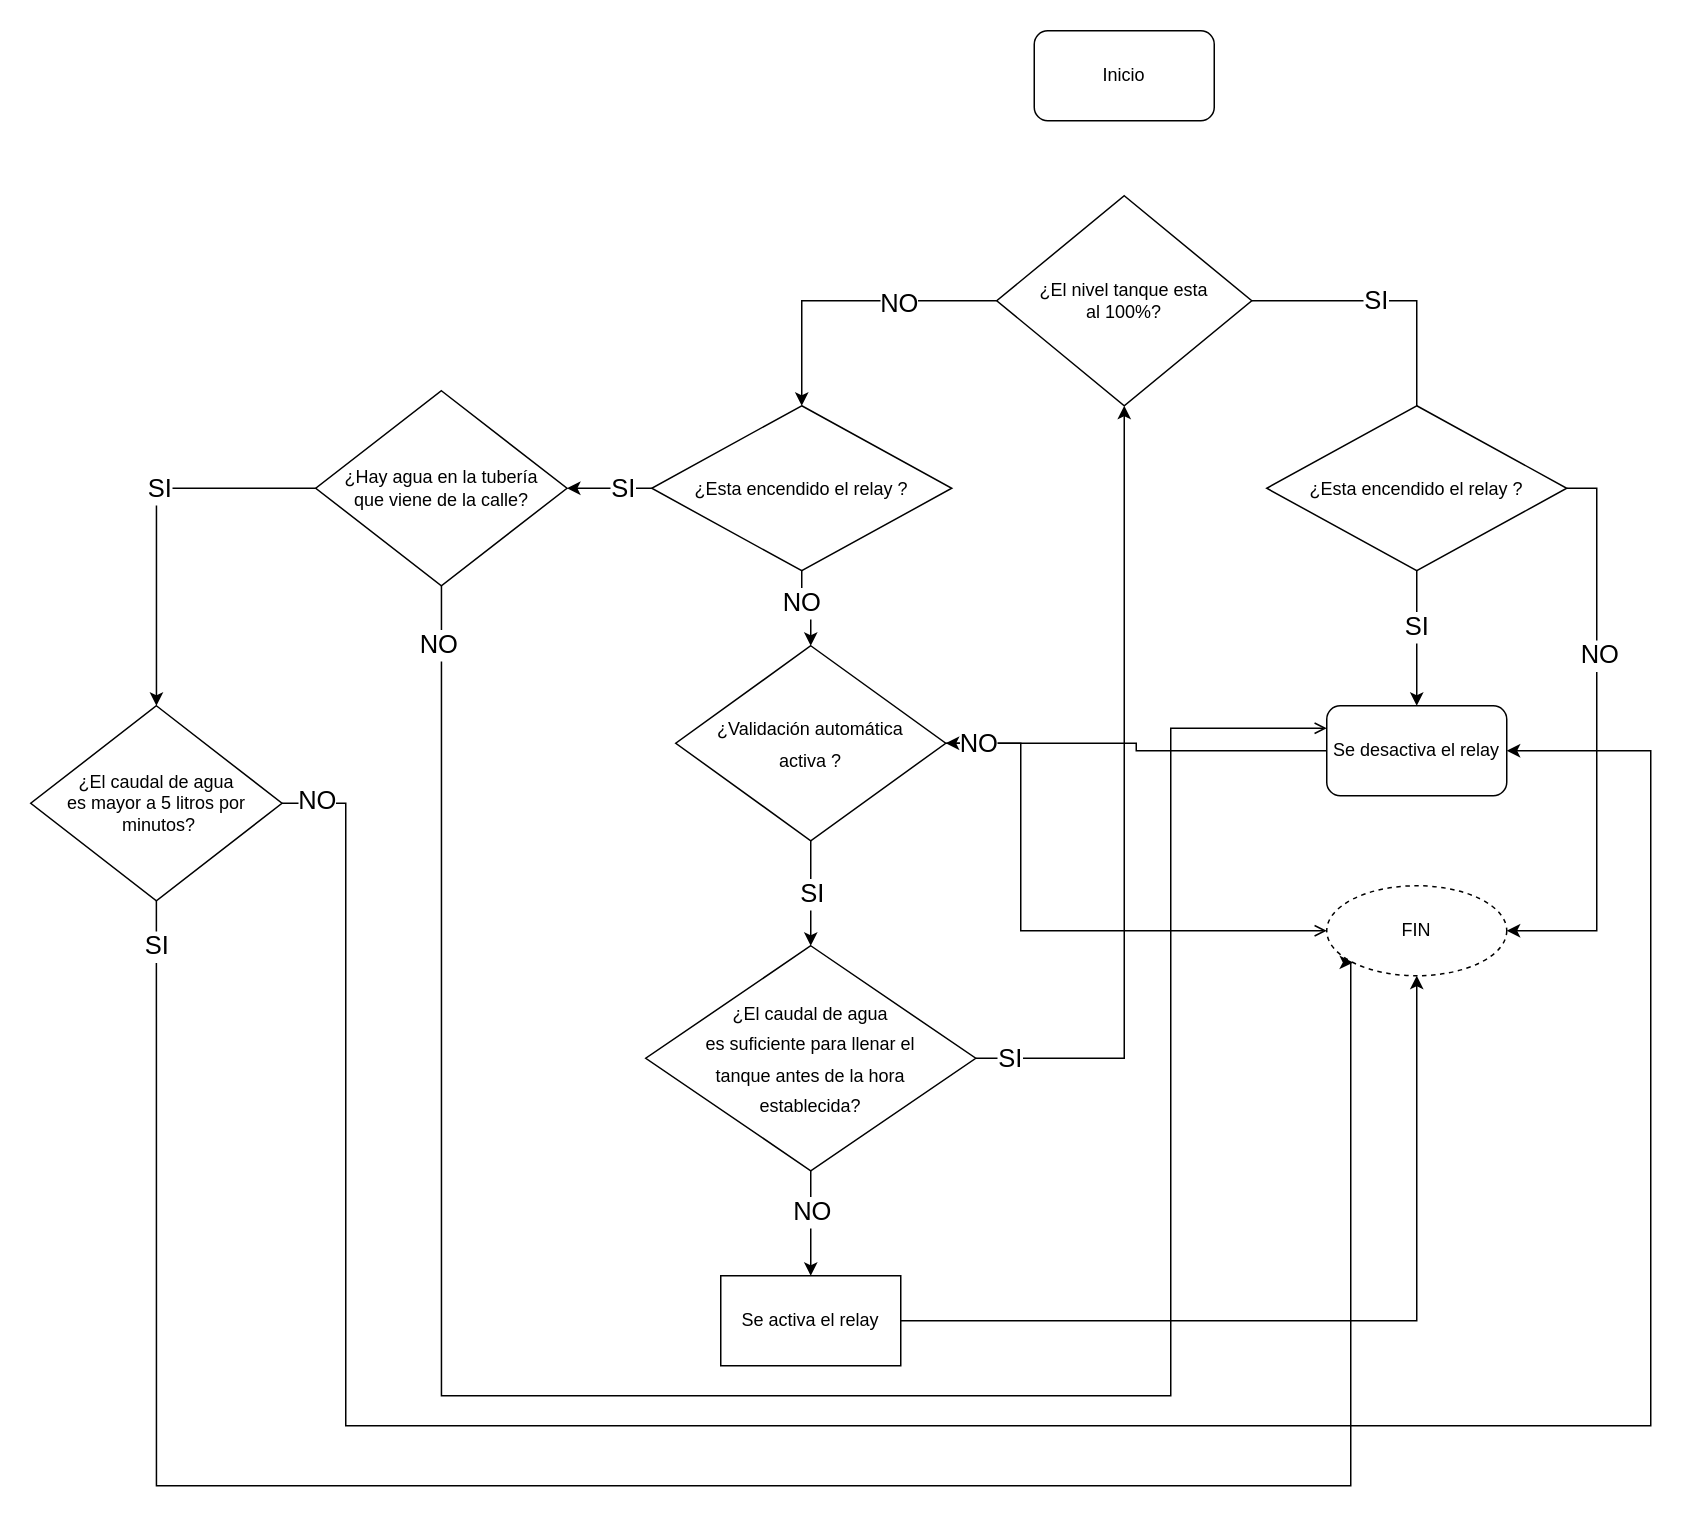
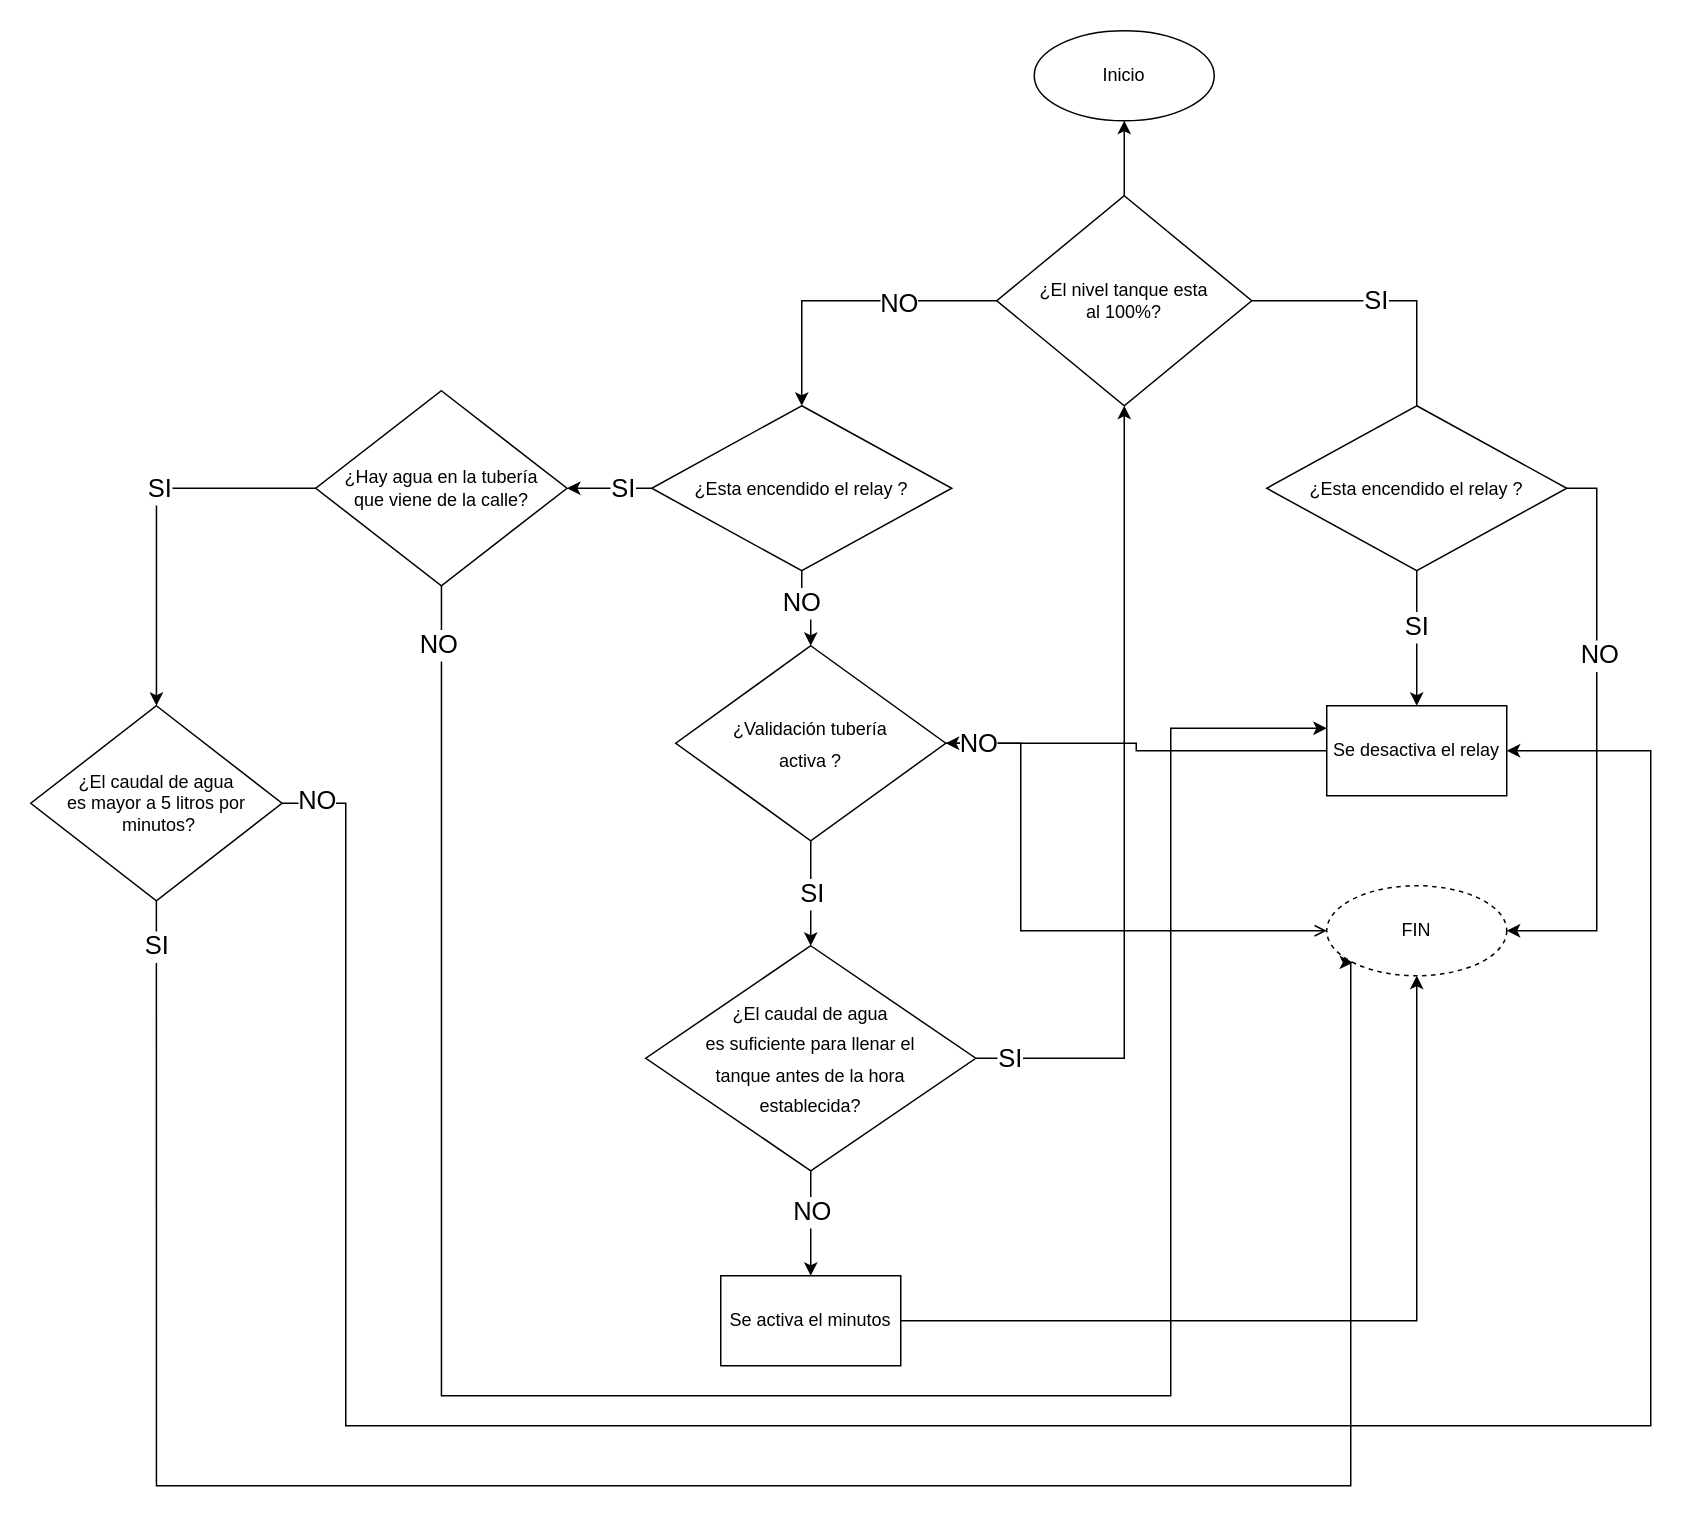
  <mxCell id="0" />
  <mxCell id="1" parent="0" />
  <mxCell id="2" style="edgeStyle=orthogonalEdgeStyle;rounded=0;orthogonalLoop=1;jettySize=auto;html=1;entryX=0.5;entryY=0;entryDx=0;entryDy=0;" parent="1" target="26" edge="1"><mxGeometry relative="1" as="geometry"><mxPoint x="944" y="290" as="targetPoint" /><Array as="points"><mxPoint x="944" y="200" /><mxPoint x="944" y="320" /></Array><mxPoint x="834" y="200" as="sourcePoint" /></mxGeometry></mxCell>
  <mxCell id="3" value="SI" style="edgeLabel;html=1;align=center;verticalAlign=middle;resizable=0;points=[];fontSize=17;" parent="2" vertex="1" connectable="0"><mxGeometry x="-0.567" y="-3" relative="1" as="geometry"><mxPoint x="21" y="-3" as="offset" /></mxGeometry></mxCell>
  <mxCell id="4" style="edgeStyle=orthogonalEdgeStyle;rounded=0;orthogonalLoop=1;jettySize=auto;html=1;fontSize=17;entryX=0.5;entryY=0;entryDx=0;entryDy=0;" parent="1" source="7" target="32" edge="1"><mxGeometry relative="1" as="geometry"><mxPoint x="530" y="250" as="targetPoint" /><Array as="points"><mxPoint x="534" y="200" /></Array><mxPoint x="664" y="200" as="sourcePoint" /></mxGeometry></mxCell>
  <mxCell id="5" value="NO" style="edgeLabel;html=1;align=center;verticalAlign=middle;resizable=0;points=[];fontSize=17;" parent="4" vertex="1" connectable="0"><mxGeometry x="-0.338" y="2" relative="1" as="geometry"><mxPoint as="offset" /></mxGeometry></mxCell>
+ <mxCell id="6" value="" style="edgeStyle=orthogonalEdgeStyle;rounded=0;orthogonalLoop=1;jettySize=auto;html=1;fontSize=17;" edge="1" parent="1" source="7" target="38"><mxGeometry relative="1" as="geometry" /></mxCell>
  <mxCell id="7" value="¿El nivel tanque esta &lt;br&gt;al 100%?" style="rhombus;whiteSpace=wrap;html=1;" parent="1" vertex="1"><mxGeometry x="664" y="130" width="170" height="140" as="geometry" /></mxCell>
  <mxCell id="8" style="edgeStyle=orthogonalEdgeStyle;rounded=0;orthogonalLoop=1;jettySize=auto;html=1;fontSize=12;entryX=0.5;entryY=0;entryDx=0;entryDy=0;" parent="1" source="12" target="19" edge="1"><mxGeometry relative="1" as="geometry"><mxPoint x="430" y="630" as="targetPoint" /><mxPoint x="534" y="420" as="sourcePoint" /></mxGeometry></mxCell>
  <mxCell id="9" value="NO" style="edgeLabel;html=1;align=center;verticalAlign=middle;resizable=0;points=[];fontSize=17;" vertex="1" connectable="0" parent="8"><mxGeometry x="-0.224" relative="1" as="geometry"><mxPoint as="offset" /></mxGeometry></mxCell>
  <mxCell id="10" style="edgeStyle=orthogonalEdgeStyle;rounded=0;orthogonalLoop=1;jettySize=auto;html=1;entryX=0.5;entryY=1;entryDx=0;entryDy=0;fontSize=17;" edge="1" parent="1" source="12" target="7"><mxGeometry relative="1" as="geometry" /></mxCell>
  <mxCell id="11" value="SI" style="edgeLabel;html=1;align=center;verticalAlign=middle;resizable=0;points=[];fontSize=17;" vertex="1" connectable="0" parent="10"><mxGeometry x="-0.849" y="-1" relative="1" as="geometry"><mxPoint x="-18" y="-1" as="offset" /></mxGeometry></mxCell>
  <mxCell id="12" value="&lt;span style=&quot;font-size: 12px;&quot;&gt;¿El caudal de agua &lt;br&gt;es suficiente para llenar el &lt;br&gt;tanque antes&amp;nbsp;de la hora &lt;br&gt;establecida?&lt;/span&gt;" style="rhombus;whiteSpace=wrap;html=1;fontSize=17;" parent="1" vertex="1"><mxGeometry x="430" y="630" width="220" height="150" as="geometry" /></mxCell>
  <mxCell id="13" value="" style="edgeStyle=orthogonalEdgeStyle;rounded=0;orthogonalLoop=1;jettySize=auto;html=1;fontSize=17;exitX=0;exitY=0.5;exitDx=0;exitDy=0;" edge="1" parent="1" source="17" target="37"><mxGeometry relative="1" as="geometry" /></mxCell>
  <mxCell id="14" value="SI" style="edgeLabel;html=1;align=center;verticalAlign=middle;resizable=0;points=[];fontSize=17;" vertex="1" connectable="0" parent="13"><mxGeometry x="-0.167" relative="1" as="geometry"><mxPoint as="offset" /></mxGeometry></mxCell>
- <mxCell id="15" style="edgeStyle=orthogonalEdgeStyle;rounded=0;orthogonalLoop=1;jettySize=auto;html=1;fontSize=17;entryX=0;entryY=0.25;entryDx=0;entryDy=0;endArrow=open;" edge="1" parent="1" source="17" target="21"><mxGeometry relative="1" as="geometry"><mxPoint x="250" y="940" as="targetPoint" /><Array as="points"><mxPoint x="294" y="930" /><mxPoint x="780" y="930" /><mxPoint x="780" y="485" /></Array></mxGeometry></mxCell>
+ <mxCell id="15" style="edgeStyle=orthogonalEdgeStyle;rounded=0;orthogonalLoop=1;jettySize=auto;html=1;fontSize=17;entryX=0;entryY=0.25;entryDx=0;entryDy=0;" edge="1" parent="1" source="17" target="21"><mxGeometry relative="1" as="geometry"><mxPoint x="250" y="940" as="targetPoint" /><Array as="points"><mxPoint x="294" y="930" /><mxPoint x="780" y="930" /><mxPoint x="780" y="485" /></Array></mxGeometry></mxCell>
  <mxCell id="16" value="NO" style="edgeLabel;html=1;align=center;verticalAlign=middle;resizable=0;points=[];fontSize=17;" vertex="1" connectable="0" parent="15"><mxGeometry x="-0.951" y="-2" relative="1" as="geometry"><mxPoint y="1" as="offset" /></mxGeometry></mxCell>
  <mxCell id="17" value="¿Hay agua en la tubería &lt;br&gt;que viene de la calle?" style="rhombus;whiteSpace=wrap;html=1;fontSize=12;" parent="1" vertex="1"><mxGeometry x="210" y="260" width="167.5" height="130" as="geometry" /></mxCell>
  <mxCell id="18" style="edgeStyle=orthogonalEdgeStyle;rounded=0;orthogonalLoop=1;jettySize=auto;html=1;entryX=0.5;entryY=1;entryDx=0;entryDy=0;fontSize=12;" edge="1" parent="1" source="19" target="27"><mxGeometry relative="1" as="geometry" /></mxCell>
- <mxCell id="19" value="Se activa el relay" style="whiteSpace=wrap;html=1;" parent="1" vertex="1"><mxGeometry x="480" y="850" width="120" height="60" as="geometry" /></mxCell>
+ <mxCell id="19" value="Se activa el minutos" style="whiteSpace=wrap;html=1;" parent="1" vertex="1"><mxGeometry x="480" y="850" width="120" height="60" as="geometry" /></mxCell>
  <mxCell id="20" value="" style="edgeStyle=orthogonalEdgeStyle;rounded=0;orthogonalLoop=1;jettySize=auto;html=1;fontSize=17;" edge="1" parent="1" source="21" target="41"><mxGeometry relative="1" as="geometry" /></mxCell>
- <mxCell id="21" value="Se desactiva el relay" style="whiteSpace=wrap;html=1;rounded=1;" parent="1" vertex="1"><mxGeometry x="884" y="470" width="120" height="60" as="geometry" /></mxCell>
+ <mxCell id="21" value="Se desactiva el relay" style="rounded=0;whiteSpace=wrap;html=1;" parent="1" vertex="1"><mxGeometry x="884" y="470" width="120" height="60" as="geometry" /></mxCell>
  <mxCell id="22" style="edgeStyle=orthogonalEdgeStyle;rounded=0;orthogonalLoop=1;jettySize=auto;html=1;fontSize=12;exitX=0.5;exitY=1;exitDx=0;exitDy=0;" edge="1" parent="1" source="26" target="21"><mxGeometry relative="1" as="geometry"><mxPoint x="954" y="440" as="targetPoint" /><mxPoint x="954" y="394.5" as="sourcePoint" /><Array as="points"><mxPoint x="944" y="470" /><mxPoint x="944" y="470" /></Array></mxGeometry></mxCell>
  <mxCell id="23" value="&lt;span style=&quot;font-size: 17px;&quot;&gt;SI&lt;/span&gt;" style="edgeLabel;html=1;align=center;verticalAlign=middle;resizable=0;points=[];fontSize=17;" vertex="1" connectable="0" parent="22"><mxGeometry x="-0.167" relative="1" as="geometry"><mxPoint x="-1" as="offset" /></mxGeometry></mxCell>
  <mxCell id="24" style="edgeStyle=orthogonalEdgeStyle;rounded=0;orthogonalLoop=1;jettySize=auto;html=1;exitX=1;exitY=0.5;exitDx=0;exitDy=0;entryX=1;entryY=0.5;entryDx=0;entryDy=0;fontSize=17;" edge="1" parent="1" source="26" target="27"><mxGeometry relative="1" as="geometry" /></mxCell>
  <mxCell id="25" value="NO" style="edgeLabel;html=1;align=center;verticalAlign=middle;resizable=0;points=[];fontSize=17;" vertex="1" connectable="0" parent="24"><mxGeometry x="-0.301" y="1" relative="1" as="geometry"><mxPoint as="offset" /></mxGeometry></mxCell>
  <mxCell id="26" value="&lt;font style=&quot;font-size: 12px;&quot;&gt;¿Esta encendido el relay ?&lt;/font&gt;" style="rhombus;whiteSpace=wrap;html=1;fontSize=17;" vertex="1" parent="1"><mxGeometry x="844" y="270" width="200" height="110" as="geometry" /></mxCell>
  <mxCell id="27" value="FIN" style="ellipse;whiteSpace=wrap;html=1;rounded=0;dashed=1;" vertex="1" parent="1"><mxGeometry x="884" y="590" width="120" height="60" as="geometry" /></mxCell>
  <mxCell id="28" style="edgeStyle=orthogonalEdgeStyle;rounded=0;orthogonalLoop=1;jettySize=auto;html=1;entryX=1;entryY=0.5;entryDx=0;entryDy=0;fontSize=17;" edge="1" parent="1" source="32" target="17"><mxGeometry relative="1" as="geometry" /></mxCell>
  <mxCell id="29" value="SI" style="edgeLabel;html=1;align=center;verticalAlign=middle;resizable=0;points=[];fontSize=17;" vertex="1" connectable="0" parent="28"><mxGeometry x="-0.282" relative="1" as="geometry"><mxPoint as="offset" /></mxGeometry></mxCell>
  <mxCell id="30" style="edgeStyle=orthogonalEdgeStyle;rounded=0;orthogonalLoop=1;jettySize=auto;html=1;fontSize=17;" edge="1" parent="1" source="32" target="41"><mxGeometry relative="1" as="geometry"><mxPoint x="534" y="460" as="targetPoint" /></mxGeometry></mxCell>
  <mxCell id="31" value="NO" style="edgeLabel;html=1;align=center;verticalAlign=middle;resizable=0;points=[];fontSize=17;" vertex="1" connectable="0" parent="30"><mxGeometry x="-0.25" y="-1" relative="1" as="geometry"><mxPoint as="offset" /></mxGeometry></mxCell>
  <mxCell id="32" value="&lt;font style=&quot;font-size: 12px;&quot;&gt;¿Esta encendido el relay ?&lt;/font&gt;" style="rhombus;whiteSpace=wrap;html=1;fontSize=17;" vertex="1" parent="1"><mxGeometry x="434" y="270" width="200" height="110" as="geometry" /></mxCell>
  <mxCell id="33" style="edgeStyle=orthogonalEdgeStyle;rounded=0;orthogonalLoop=1;jettySize=auto;html=1;fontSize=17;entryX=0;entryY=1;entryDx=0;entryDy=0;exitX=0.5;exitY=1;exitDx=0;exitDy=0;" edge="1" parent="1" source="37" target="27"><mxGeometry relative="1" as="geometry"><mxPoint x="570" y="160" as="targetPoint" /><Array as="points"><mxPoint x="104" y="990" /><mxPoint x="900" y="990" /><mxPoint x="900" y="641" /></Array></mxGeometry></mxCell>
  <mxCell id="34" value="SI" style="edgeLabel;html=1;align=center;verticalAlign=middle;resizable=0;points=[];fontSize=17;" vertex="1" connectable="0" parent="33"><mxGeometry x="-0.918" relative="1" as="geometry"><mxPoint y="-32" as="offset" /></mxGeometry></mxCell>
  <mxCell id="35" value="" style="edgeStyle=orthogonalEdgeStyle;rounded=0;orthogonalLoop=1;jettySize=auto;html=1;fontSize=17;entryX=1;entryY=0.5;entryDx=0;entryDy=0;" edge="1" parent="1" source="37" target="21"><mxGeometry relative="1" as="geometry"><mxPoint x="850" y="500" as="targetPoint" /><Array as="points"><mxPoint x="230" y="535" /><mxPoint x="230" y="950" /><mxPoint x="1100" y="950" /><mxPoint x="1100" y="500" /></Array></mxGeometry></mxCell>
  <mxCell id="36" value="NO" style="edgeLabel;html=1;align=center;verticalAlign=middle;resizable=0;points=[];fontSize=17;" vertex="1" connectable="0" parent="35"><mxGeometry x="-0.965" y="2" relative="1" as="geometry"><mxPoint x="-10" as="offset" /></mxGeometry></mxCell>
  <mxCell id="37" value="¿El caudal de agua &lt;br&gt;es&amp;nbsp;mayor a 5 litros por&lt;br&gt;&amp;nbsp;minutos?" style="rhombus;whiteSpace=wrap;html=1;fontSize=12;" vertex="1" parent="1"><mxGeometry x="20" y="470" width="167.5" height="130" as="geometry" /></mxCell>
- <mxCell id="38" value="Inicio" style="whiteSpace=wrap;html=1;rounded=1;" vertex="1" parent="1"><mxGeometry x="689" y="20" width="120" height="60" as="geometry" /></mxCell>
+ <mxCell id="38" value="Inicio" style="ellipse;whiteSpace=wrap;html=1;" vertex="1" parent="1"><mxGeometry x="689" y="20" width="120" height="60" as="geometry" /></mxCell>
  <mxCell id="39" style="edgeStyle=orthogonalEdgeStyle;rounded=0;orthogonalLoop=1;jettySize=auto;html=1;entryX=0;entryY=0.5;entryDx=0;entryDy=0;fontSize=12;endArrow=open;" edge="1" parent="1" source="41" target="27"><mxGeometry relative="1" as="geometry"><Array as="points"><mxPoint x="680" y="495" /><mxPoint x="680" y="620" /></Array></mxGeometry></mxCell>
  <mxCell id="40" value="&lt;font style=&quot;font-size: 17px;&quot;&gt;NO&lt;/font&gt;" style="edgeLabel;html=1;align=center;verticalAlign=middle;resizable=0;points=[];fontSize=12;" vertex="1" connectable="0" parent="39"><mxGeometry x="-0.786" y="4" relative="1" as="geometry"><mxPoint x="-20" y="4" as="offset" /></mxGeometry></mxCell>
- <mxCell id="41" value="&lt;font style=&quot;font-size: 12px;&quot;&gt;¿Validación automática &lt;br&gt;activa ?&lt;/font&gt;" style="rhombus;whiteSpace=wrap;html=1;fontSize=17;" vertex="1" parent="1"><mxGeometry x="450" y="430" width="180" height="130" as="geometry" /></mxCell>
+ <mxCell id="41" value="&lt;font style=&quot;font-size: 12px;&quot;&gt;¿Validación tubería &lt;br&gt;activa ?&lt;/font&gt;" style="rhombus;whiteSpace=wrap;html=1;fontSize=17;" vertex="1" parent="1"><mxGeometry x="450" y="430" width="180" height="130" as="geometry" /></mxCell>
  <mxCell id="42" value="" style="endArrow=classic;html=1;rounded=0;fontSize=17;exitX=0.5;exitY=1;exitDx=0;exitDy=0;entryX=0.5;entryY=0;entryDx=0;entryDy=0;" edge="1" parent="1" source="41" target="12"><mxGeometry relative="1" as="geometry"><mxPoint x="590" y="490" as="sourcePoint" /><mxPoint x="690" y="490" as="targetPoint" /></mxGeometry></mxCell>
  <mxCell id="43" value="SI" style="edgeLabel;resizable=0;html=1;align=center;verticalAlign=middle;fontSize=17;" connectable="0" vertex="1" parent="42"><mxGeometry relative="1" as="geometry" /></mxCell>
